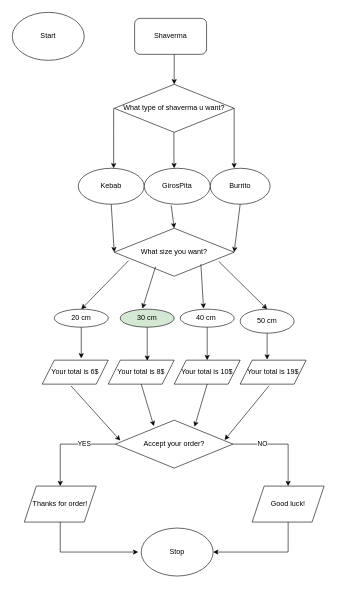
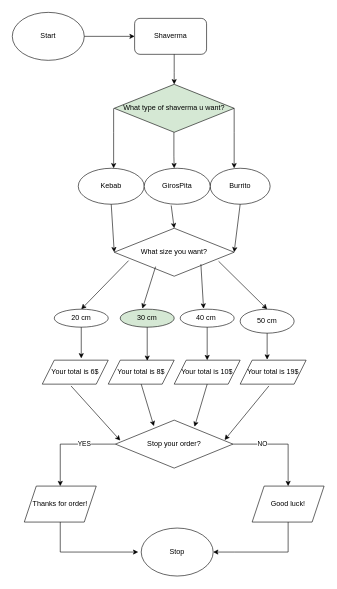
  <mxCell id="0" />
  <mxCell id="1" parent="0" />
  <mxCell id="2" value="Shaverma" style="rounded=1;whiteSpace=wrap;html=1;fontStyle=0" vertex="1" parent="1"><mxGeometry x="224" y="30" width="120" height="60" as="geometry" /></mxCell>
  <mxCell id="3" value="" style="endArrow=classic;html=1;rounded=0;exitX=0.5;exitY=1;exitDx=0;exitDy=0;" edge="1" parent="1"><mxGeometry width="50" height="50" relative="1" as="geometry"><mxPoint x="290" y="90" as="sourcePoint" /><mxPoint x="290" y="140" as="targetPoint" /><Array as="points"><mxPoint x="290" y="120" /><mxPoint x="290" y="140" /></Array></mxGeometry></mxCell>
  <mxCell id="4" value="Kebab" style="ellipse;whiteSpace=wrap;html=1;" vertex="1" parent="1"><mxGeometry x="130" y="280" width="110" height="60" as="geometry" /></mxCell>
  <mxCell id="5" value="Burrito" style="ellipse;whiteSpace=wrap;html=1;" vertex="1" parent="1"><mxGeometry x="350" y="280" width="100" height="60" as="geometry" /></mxCell>
  <mxCell id="6" value="GirosPita" style="ellipse;whiteSpace=wrap;html=1;" vertex="1" parent="1"><mxGeometry x="240" y="280" width="110" height="60" as="geometry" /></mxCell>
  <mxCell id="7" value="" style="endArrow=classic;html=1;rounded=0;exitX=0.5;exitY=1;exitDx=0;exitDy=0;" edge="1" parent="1"><mxGeometry width="50" height="50" relative="1" as="geometry"><mxPoint x="189" y="180" as="sourcePoint" /><mxPoint x="189" y="280" as="targetPoint" /><Array as="points"><mxPoint x="189" y="220" /></Array></mxGeometry></mxCell>
  <mxCell id="8" value="" style="endArrow=classic;html=1;rounded=0;exitX=0.5;exitY=1;exitDx=0;exitDy=0;" edge="1" parent="1"><mxGeometry width="50" height="50" relative="1" as="geometry"><mxPoint x="390" y="180" as="sourcePoint" /><mxPoint x="390" y="280" as="targetPoint" /><Array as="points"><mxPoint x="390" y="220" /></Array></mxGeometry></mxCell>
  <mxCell id="9" value="Start" style="ellipse;whiteSpace=wrap;html=1;" vertex="1" parent="1"><mxGeometry x="20" y="20" width="120" height="80" as="geometry" /></mxCell>
- <mxCell id="11" value="What type of shaverma u want?" style="rhombus;whiteSpace=wrap;html=1;" vertex="1" parent="1"><mxGeometry x="190" y="140" width="200" height="80" as="geometry" /></mxCell>
+ <mxCell id="10" value="" style="endArrow=classic;html=1;rounded=0;exitX=1;exitY=0.5;exitDx=0;exitDy=0;entryX=0;entryY=0.5;entryDx=0;entryDy=0;" edge="1" parent="1" source="9" target="2"><mxGeometry width="50" height="50" relative="1" as="geometry"><mxPoint x="110" y="30" as="sourcePoint" /><mxPoint x="110" y="80" as="targetPoint" /><Array as="points" /></mxGeometry></mxCell>
+ <mxCell id="11" value="What type of shaverma u want?" style="rhombus;whiteSpace=wrap;html=1;fillColor=#d5e8d4;" vertex="1" parent="1"><mxGeometry x="190" y="140" width="200" height="80" as="geometry" /></mxCell>
  <mxCell id="12" value="" style="endArrow=classic;html=1;rounded=0;exitX=0.5;exitY=1;exitDx=0;exitDy=0;" edge="1" parent="1"><mxGeometry width="50" height="50" relative="1" as="geometry"><mxPoint x="289.5" y="220" as="sourcePoint" /><mxPoint x="290" y="280" as="targetPoint" /><Array as="points"><mxPoint x="289.5" y="260" /></Array></mxGeometry></mxCell>
  <mxCell id="13" value="What size you want?" style="rhombus;whiteSpace=wrap;html=1;" vertex="1" parent="1"><mxGeometry x="190" y="380" width="200" height="80" as="geometry" /></mxCell>
  <mxCell id="14" value="" style="endArrow=classic;html=1;rounded=0;exitX=0.5;exitY=1;exitDx=0;exitDy=0;entryX=0;entryY=0.5;entryDx=0;entryDy=0;" edge="1" parent="1" source="4" target="13"><mxGeometry width="50" height="50" relative="1" as="geometry"><mxPoint x="260" y="410" as="sourcePoint" /><mxPoint x="310" y="360" as="targetPoint" /></mxGeometry></mxCell>
  <mxCell id="15" value="" style="endArrow=classic;html=1;rounded=0;entryX=0.5;entryY=0;entryDx=0;entryDy=0;exitX=0.409;exitY=1.033;exitDx=0;exitDy=0;exitPerimeter=0;" edge="1" parent="1" source="6" target="13"><mxGeometry width="50" height="50" relative="1" as="geometry"><mxPoint x="270" y="420" as="sourcePoint" /><mxPoint x="320" y="370" as="targetPoint" /></mxGeometry></mxCell>
  <mxCell id="16" value="" style="endArrow=classic;html=1;rounded=0;exitX=0.5;exitY=1;exitDx=0;exitDy=0;entryX=1;entryY=0.5;entryDx=0;entryDy=0;" edge="1" parent="1" source="5" target="13"><mxGeometry width="50" height="50" relative="1" as="geometry"><mxPoint x="280" y="430" as="sourcePoint" /><mxPoint x="330" y="380" as="targetPoint" /></mxGeometry></mxCell>
  <mxCell id="17" value="20 cm" style="ellipse;whiteSpace=wrap;html=1;" vertex="1" parent="1"><mxGeometry x="90" y="515" width="90" height="30" as="geometry" /></mxCell>
  <mxCell id="18" value="30 cm" style="ellipse;whiteSpace=wrap;html=1;fillColor=#d5e8d4;" vertex="1" parent="1"><mxGeometry x="200" y="515" width="90" height="30" as="geometry" /></mxCell>
  <mxCell id="19" value="40 cm&amp;nbsp;" style="ellipse;whiteSpace=wrap;html=1;" vertex="1" parent="1"><mxGeometry x="300" y="515" width="90" height="30" as="geometry" /></mxCell>
  <mxCell id="20" value="50 cm" style="ellipse;whiteSpace=wrap;html=1;" vertex="1" parent="1"><mxGeometry x="400" y="515" width="90" height="40" as="geometry" /></mxCell>
  <mxCell id="21" value="" style="endArrow=classic;html=1;rounded=0;entryX=0.5;entryY=0;entryDx=0;entryDy=0;exitX=0.12;exitY=0.675;exitDx=0;exitDy=0;exitPerimeter=0;" edge="1" parent="1" source="13" target="17"><mxGeometry width="50" height="50" relative="1" as="geometry"><mxPoint x="110" y="490" as="sourcePoint" /><mxPoint x="160" y="440" as="targetPoint" /></mxGeometry></mxCell>
  <mxCell id="22" value="" style="endArrow=classic;html=1;rounded=0;entryX=0.411;entryY=-0.033;entryDx=0;entryDy=0;exitX=0.12;exitY=0.675;exitDx=0;exitDy=0;exitPerimeter=0;entryPerimeter=0;" edge="1" parent="1" target="18"><mxGeometry width="50" height="50" relative="1" as="geometry"><mxPoint x="259" y="444" as="sourcePoint" /><mxPoint x="180" y="525" as="targetPoint" /></mxGeometry></mxCell>
  <mxCell id="23" value="" style="endArrow=classic;html=1;rounded=0;entryX=0.433;entryY=-0.033;entryDx=0;entryDy=0;exitX=0.12;exitY=0.675;exitDx=0;exitDy=0;exitPerimeter=0;entryPerimeter=0;" edge="1" parent="1" target="19"><mxGeometry width="50" height="50" relative="1" as="geometry"><mxPoint x="334.5" y="440" as="sourcePoint" /><mxPoint x="255.5" y="521" as="targetPoint" /></mxGeometry></mxCell>
  <mxCell id="24" value="" style="endArrow=classic;html=1;rounded=0;entryX=0.5;entryY=0;entryDx=0;entryDy=0;exitX=0.87;exitY=0.688;exitDx=0;exitDy=0;exitPerimeter=0;" edge="1" parent="1" source="13" target="20"><mxGeometry width="50" height="50" relative="1" as="geometry"><mxPoint x="529" y="379" as="sourcePoint" /><mxPoint x="450" y="460" as="targetPoint" /><Array as="points" /></mxGeometry></mxCell>
  <mxCell id="25" value="Your total is 6$" style="shape=parallelogram;perimeter=parallelogramPerimeter;whiteSpace=wrap;html=1;fixedSize=1;" vertex="1" parent="1"><mxGeometry x="70" y="600" width="110" height="40" as="geometry" /></mxCell>
  <mxCell id="26" value="Your total is 8$" style="shape=parallelogram;perimeter=parallelogramPerimeter;whiteSpace=wrap;html=1;fixedSize=1;" vertex="1" parent="1"><mxGeometry x="180" y="600" width="110" height="40" as="geometry" /></mxCell>
  <mxCell id="27" value="Your total is 10$" style="shape=parallelogram;perimeter=parallelogramPerimeter;whiteSpace=wrap;html=1;fixedSize=1;" vertex="1" parent="1"><mxGeometry x="290" y="600" width="110" height="40" as="geometry" /></mxCell>
  <mxCell id="28" value="Your total is 19$" style="shape=parallelogram;perimeter=parallelogramPerimeter;whiteSpace=wrap;html=1;fixedSize=1;" vertex="1" parent="1"><mxGeometry x="400" y="600" width="110" height="40" as="geometry" /></mxCell>
  <mxCell id="29" value="" style="endArrow=classic;html=1;rounded=0;exitX=0.5;exitY=1;exitDx=0;exitDy=0;entryX=0.591;entryY=-0.075;entryDx=0;entryDy=0;entryPerimeter=0;" edge="1" parent="1" source="17" target="25"><mxGeometry width="50" height="50" relative="1" as="geometry"><mxPoint x="260" y="410" as="sourcePoint" /><mxPoint x="310" y="360" as="targetPoint" /></mxGeometry></mxCell>
  <mxCell id="30" value="" style="endArrow=classic;html=1;rounded=0;exitX=0.5;exitY=1;exitDx=0;exitDy=0;entryX=0.591;entryY=0.025;entryDx=0;entryDy=0;entryPerimeter=0;" edge="1" parent="1" source="18" target="26"><mxGeometry width="50" height="50" relative="1" as="geometry"><mxPoint x="270" y="420" as="sourcePoint" /><mxPoint x="320" y="370" as="targetPoint" /></mxGeometry></mxCell>
  <mxCell id="31" value="" style="endArrow=classic;html=1;rounded=0;exitX=0.5;exitY=1;exitDx=0;exitDy=0;entryX=0.5;entryY=0;entryDx=0;entryDy=0;" edge="1" parent="1" source="19" target="27"><mxGeometry width="50" height="50" relative="1" as="geometry"><mxPoint x="280" y="430" as="sourcePoint" /><mxPoint x="330" y="380" as="targetPoint" /></mxGeometry></mxCell>
  <mxCell id="32" value="" style="endArrow=classic;html=1;rounded=0;exitX=0.5;exitY=1;exitDx=0;exitDy=0;entryX=0.409;entryY=-0.025;entryDx=0;entryDy=0;entryPerimeter=0;" edge="1" parent="1" source="20" target="28"><mxGeometry width="50" height="50" relative="1" as="geometry"><mxPoint x="290" y="440" as="sourcePoint" /><mxPoint x="340" y="390" as="targetPoint" /></mxGeometry></mxCell>
- <mxCell id="33" value="Accept your order?" style="rhombus;whiteSpace=wrap;html=1;" vertex="1" parent="1"><mxGeometry x="192" y="700" width="196" height="80" as="geometry" /></mxCell>
+ <mxCell id="33" value="Stop your order?" style="rhombus;whiteSpace=wrap;html=1;" vertex="1" parent="1"><mxGeometry x="192" y="700" width="196" height="80" as="geometry" /></mxCell>
  <mxCell id="34" value="" style="endArrow=classic;html=1;rounded=0;exitX=0.436;exitY=1.075;exitDx=0;exitDy=0;exitPerimeter=0;entryX=0.041;entryY=0.425;entryDx=0;entryDy=0;entryPerimeter=0;" edge="1" parent="1" source="25" target="33"><mxGeometry width="50" height="50" relative="1" as="geometry"><mxPoint x="300" y="450" as="sourcePoint" /><mxPoint x="350" y="400" as="targetPoint" /></mxGeometry></mxCell>
  <mxCell id="35" value="" style="endArrow=classic;html=1;rounded=0;exitX=0.5;exitY=1;exitDx=0;exitDy=0;entryX=0.327;entryY=0.125;entryDx=0;entryDy=0;entryPerimeter=0;" edge="1" parent="1" source="26" target="33"><mxGeometry width="50" height="50" relative="1" as="geometry"><mxPoint x="260" y="540" as="sourcePoint" /><mxPoint x="310" y="490" as="targetPoint" /></mxGeometry></mxCell>
  <mxCell id="36" value="" style="endArrow=classic;html=1;rounded=0;exitX=0.5;exitY=1;exitDx=0;exitDy=0;entryX=0.673;entryY=0.138;entryDx=0;entryDy=0;entryPerimeter=0;" edge="1" parent="1" source="27" target="33"><mxGeometry width="50" height="50" relative="1" as="geometry"><mxPoint x="270" y="550" as="sourcePoint" /><mxPoint x="320" y="500" as="targetPoint" /></mxGeometry></mxCell>
  <mxCell id="37" value="" style="endArrow=classic;html=1;rounded=0;exitX=0.436;exitY=1.075;exitDx=0;exitDy=0;exitPerimeter=0;entryX=0.929;entryY=0.413;entryDx=0;entryDy=0;entryPerimeter=0;" edge="1" parent="1" source="28" target="33"><mxGeometry width="50" height="50" relative="1" as="geometry"><mxPoint x="280" y="560" as="sourcePoint" /><mxPoint x="330" y="510" as="targetPoint" /></mxGeometry></mxCell>
  <mxCell id="38" value="YES" style="endArrow=classic;html=1;rounded=0;exitX=0;exitY=0.5;exitDx=0;exitDy=0;" edge="1" parent="1" source="33"><mxGeometry x="-0.358" width="50" height="50" relative="1" as="geometry"><mxPoint x="260" y="540" as="sourcePoint" /><mxPoint x="100" y="810" as="targetPoint" /><Array as="points"><mxPoint x="100" y="740" /></Array><mxPoint as="offset" /></mxGeometry></mxCell>
  <mxCell id="39" value="NO" style="endArrow=classic;html=1;rounded=0;exitX=1;exitY=0.5;exitDx=0;exitDy=0;" edge="1" parent="1" source="33"><mxGeometry x="-0.395" width="50" height="50" relative="1" as="geometry"><mxPoint x="290" y="570" as="sourcePoint" /><mxPoint x="480" y="810" as="targetPoint" /><Array as="points"><mxPoint x="440" y="740" /><mxPoint x="480" y="740" /></Array><mxPoint as="offset" /></mxGeometry></mxCell>
  <mxCell id="40" value="Thanks for order!" style="shape=parallelogram;perimeter=parallelogramPerimeter;whiteSpace=wrap;html=1;fixedSize=1;" vertex="1" parent="1"><mxGeometry x="40" y="810" width="120" height="60" as="geometry" /></mxCell>
  <mxCell id="41" value="Good luck!" style="shape=parallelogram;perimeter=parallelogramPerimeter;whiteSpace=wrap;html=1;fixedSize=1;" vertex="1" parent="1"><mxGeometry x="420" y="810" width="120" height="60" as="geometry" /></mxCell>
  <mxCell id="42" value="" style="endArrow=classic;html=1;rounded=0;exitX=0.5;exitY=1;exitDx=0;exitDy=0;" edge="1" parent="1" source="40"><mxGeometry width="50" height="50" relative="1" as="geometry"><mxPoint x="260" y="740" as="sourcePoint" /><mxPoint x="230" y="920" as="targetPoint" /><Array as="points"><mxPoint x="100" y="920" /></Array></mxGeometry></mxCell>
  <mxCell id="43" value="" style="endArrow=classic;html=1;rounded=0;exitX=0.5;exitY=1;exitDx=0;exitDy=0;entryX=1;entryY=0.5;entryDx=0;entryDy=0;" edge="1" parent="1" source="41" target="44"><mxGeometry width="50" height="50" relative="1" as="geometry"><mxPoint x="260" y="740" as="sourcePoint" /><mxPoint x="380" y="920" as="targetPoint" /><Array as="points"><mxPoint x="480" y="920" /><mxPoint x="390" y="920" /></Array></mxGeometry></mxCell>
  <mxCell id="44" value="Stop" style="ellipse;whiteSpace=wrap;html=1;" vertex="1" parent="1"><mxGeometry x="235" y="880" width="120" height="80" as="geometry" /></mxCell>
